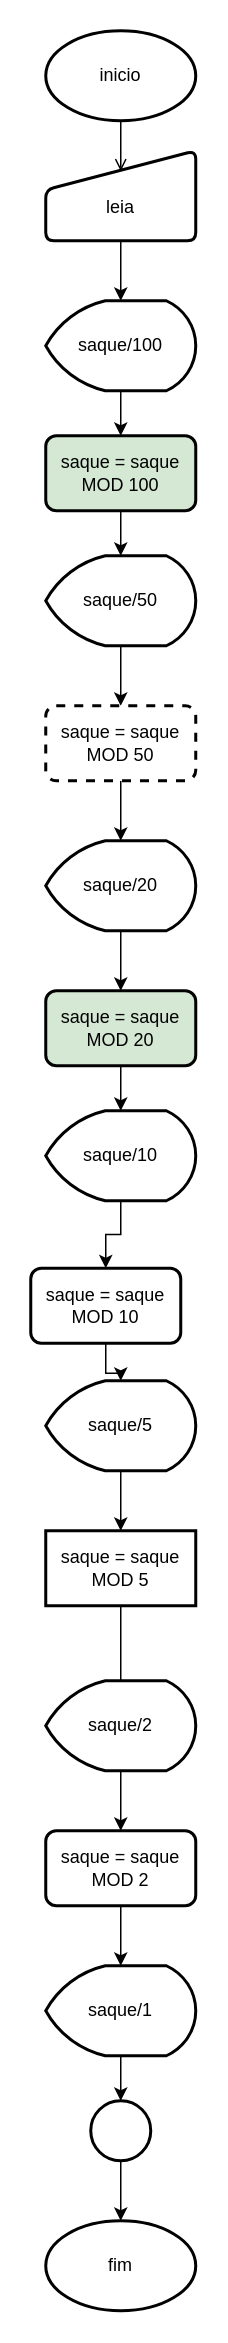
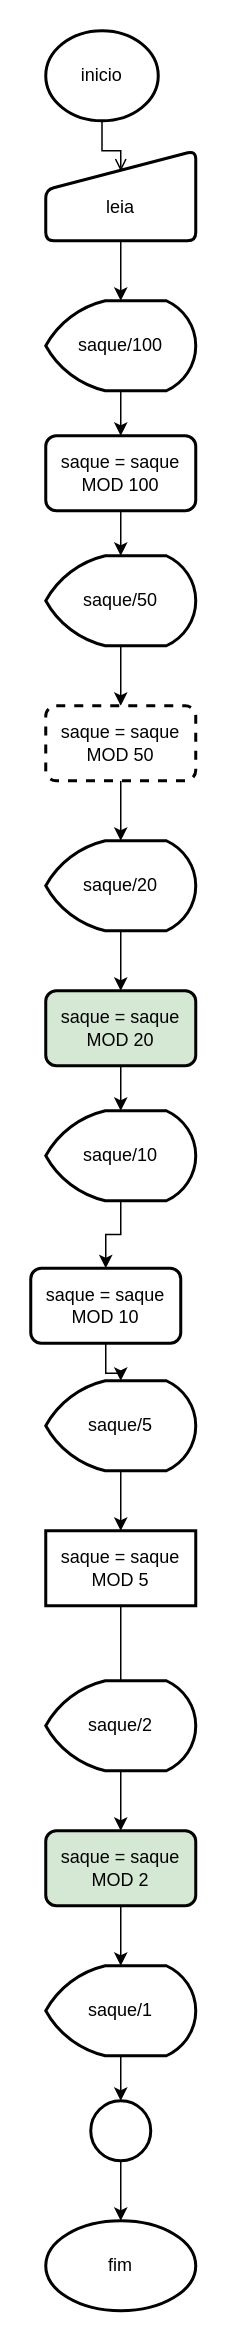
  <mxCell id="0" />
  <mxCell id="1" parent="0" />
  <mxCell id="2" value="" style="edgeStyle=orthogonalEdgeStyle;rounded=0;orthogonalLoop=1;jettySize=auto;html=1;entryX=0.5;entryY=0.227;entryDx=0;entryDy=0;entryPerimeter=0;endArrow=open;" edge="1" parent="1" source="3" target="5"><mxGeometry relative="1" as="geometry" /></mxCell>
- <mxCell id="3" value="inicio" style="strokeWidth=2;html=1;shape=mxgraph.flowchart.start_1;whiteSpace=wrap;" vertex="1" parent="1"><mxGeometry x="30" y="20" width="100" height="60" as="geometry" /></mxCell>
+ <mxCell id="3" value="inicio" style="strokeWidth=2;html=1;shape=mxgraph.flowchart.start_1;whiteSpace=wrap;" vertex="1" parent="1"><mxGeometry x="30" y="20" width="75" height="60" as="geometry" /></mxCell>
  <mxCell id="4" value="" style="edgeStyle=orthogonalEdgeStyle;rounded=0;orthogonalLoop=1;jettySize=auto;html=1;" edge="1" parent="1" source="5" target="7"><mxGeometry relative="1" as="geometry" /></mxCell>
  <mxCell id="5" value="&lt;div&gt;&lt;br&gt;&lt;/div&gt;&lt;div&gt;leia&lt;/div&gt;" style="html=1;strokeWidth=2;shape=manualInput;whiteSpace=wrap;rounded=1;size=26;arcSize=11;" vertex="1" parent="1"><mxGeometry x="30" y="100" width="100" height="60" as="geometry" /></mxCell>
  <mxCell id="6" value="" style="edgeStyle=orthogonalEdgeStyle;rounded=0;orthogonalLoop=1;jettySize=auto;html=1;" edge="1" parent="1" source="7" target="9"><mxGeometry relative="1" as="geometry" /></mxCell>
  <mxCell id="7" value="saque/100" style="strokeWidth=2;html=1;shape=mxgraph.flowchart.display;whiteSpace=wrap;" vertex="1" parent="1"><mxGeometry x="30" y="200" width="100" height="60" as="geometry" /></mxCell>
  <mxCell id="8" value="" style="edgeStyle=orthogonalEdgeStyle;rounded=0;orthogonalLoop=1;jettySize=auto;html=1;" edge="1" parent="1" source="9" target="11"><mxGeometry relative="1" as="geometry" /></mxCell>
- <mxCell id="9" value="saque = saque MOD 100" style="rounded=1;whiteSpace=wrap;html=1;absoluteArcSize=1;arcSize=14;strokeWidth=2;fillColor=#d5e8d4;" vertex="1" parent="1"><mxGeometry x="30" y="290" width="100" height="50" as="geometry" /></mxCell>
+ <mxCell id="9" value="saque = saque MOD 100" style="rounded=1;whiteSpace=wrap;html=1;absoluteArcSize=1;arcSize=14;strokeWidth=2;" vertex="1" parent="1"><mxGeometry x="30" y="290" width="100" height="50" as="geometry" /></mxCell>
  <mxCell id="10" value="" style="edgeStyle=orthogonalEdgeStyle;rounded=0;orthogonalLoop=1;jettySize=auto;html=1;" edge="1" parent="1" source="11" target="13"><mxGeometry relative="1" as="geometry" /></mxCell>
  <mxCell id="11" value="saque/50" style="strokeWidth=2;html=1;shape=mxgraph.flowchart.display;whiteSpace=wrap;" vertex="1" parent="1"><mxGeometry x="30" y="370" width="100" height="60" as="geometry" /></mxCell>
  <mxCell id="12" value="" style="edgeStyle=orthogonalEdgeStyle;rounded=0;orthogonalLoop=1;jettySize=auto;html=1;" edge="1" parent="1" source="13" target="15"><mxGeometry relative="1" as="geometry" /></mxCell>
  <mxCell id="13" value="saque = saque MOD 50" style="rounded=1;whiteSpace=wrap;html=1;absoluteArcSize=1;arcSize=14;strokeWidth=2;dashed=1;" vertex="1" parent="1"><mxGeometry x="30" y="470" width="100" height="50" as="geometry" /></mxCell>
  <mxCell id="14" value="" style="edgeStyle=orthogonalEdgeStyle;rounded=0;orthogonalLoop=1;jettySize=auto;html=1;" edge="1" parent="1" source="15" target="17"><mxGeometry relative="1" as="geometry" /></mxCell>
  <mxCell id="15" value="saque/20" style="strokeWidth=2;html=1;shape=mxgraph.flowchart.display;whiteSpace=wrap;" vertex="1" parent="1"><mxGeometry x="30" y="560" width="100" height="60" as="geometry" /></mxCell>
  <mxCell id="16" value="" style="edgeStyle=orthogonalEdgeStyle;rounded=0;orthogonalLoop=1;jettySize=auto;html=1;" edge="1" parent="1" source="17" target="19"><mxGeometry relative="1" as="geometry" /></mxCell>
  <mxCell id="17" value="saque = saque MOD 20" style="rounded=1;whiteSpace=wrap;html=1;absoluteArcSize=1;arcSize=14;strokeWidth=2;fillColor=#d5e8d4;" vertex="1" parent="1"><mxGeometry x="30" y="660" width="100" height="50" as="geometry" /></mxCell>
  <mxCell id="18" value="" style="edgeStyle=orthogonalEdgeStyle;rounded=0;orthogonalLoop=1;jettySize=auto;html=1;" edge="1" parent="1" source="19" target="21"><mxGeometry relative="1" as="geometry" /></mxCell>
  <mxCell id="19" value="saque/10" style="strokeWidth=2;html=1;shape=mxgraph.flowchart.display;whiteSpace=wrap;" vertex="1" parent="1"><mxGeometry x="30" y="740" width="100" height="60" as="geometry" /></mxCell>
  <mxCell id="20" value="" style="edgeStyle=orthogonalEdgeStyle;rounded=0;orthogonalLoop=1;jettySize=auto;html=1;" edge="1" parent="1" source="21" target="23"><mxGeometry relative="1" as="geometry" /></mxCell>
  <mxCell id="21" value="saque = saque MOD 10" style="rounded=1;whiteSpace=wrap;html=1;absoluteArcSize=1;arcSize=14;strokeWidth=2;" vertex="1" parent="1"><mxGeometry x="20" y="845" width="100" height="50" as="geometry" /></mxCell>
  <mxCell id="22" value="" style="edgeStyle=orthogonalEdgeStyle;rounded=0;orthogonalLoop=1;jettySize=auto;html=1;" edge="1" parent="1" source="23" target="25"><mxGeometry relative="1" as="geometry" /></mxCell>
  <mxCell id="23" value="saque/5" style="strokeWidth=2;html=1;shape=mxgraph.flowchart.display;whiteSpace=wrap;" vertex="1" parent="1"><mxGeometry x="30" y="920" width="100" height="60" as="geometry" /></mxCell>
  <mxCell id="24" value="" style="edgeStyle=orthogonalEdgeStyle;rounded=0;orthogonalLoop=1;jettySize=auto;html=1;endArrow=none;" edge="1" parent="1" source="25" target="27"><mxGeometry relative="1" as="geometry" /></mxCell>
  <mxCell id="25" value="saque = saque MOD 5" style="whiteSpace=wrap;html=1;absoluteArcSize=1;arcSize=14;strokeWidth=2;rounded=0;" vertex="1" parent="1"><mxGeometry x="30" y="1020" width="100" height="50" as="geometry" /></mxCell>
  <mxCell id="26" value="" style="edgeStyle=orthogonalEdgeStyle;rounded=0;orthogonalLoop=1;jettySize=auto;html=1;" edge="1" parent="1" source="27" target="29"><mxGeometry relative="1" as="geometry" /></mxCell>
  <mxCell id="27" value="saque/2" style="strokeWidth=2;html=1;shape=mxgraph.flowchart.display;whiteSpace=wrap;" vertex="1" parent="1"><mxGeometry x="30" y="1120" width="100" height="60" as="geometry" /></mxCell>
  <mxCell id="28" value="" style="edgeStyle=orthogonalEdgeStyle;rounded=0;orthogonalLoop=1;jettySize=auto;html=1;" edge="1" parent="1" source="29" target="31"><mxGeometry relative="1" as="geometry" /></mxCell>
- <mxCell id="29" value="saque = saque MOD 2" style="rounded=1;whiteSpace=wrap;html=1;absoluteArcSize=1;arcSize=14;strokeWidth=2;" vertex="1" parent="1"><mxGeometry x="30" y="1220" width="100" height="50" as="geometry" /></mxCell>
+ <mxCell id="29" value="saque = saque MOD 2" style="rounded=1;whiteSpace=wrap;html=1;absoluteArcSize=1;arcSize=14;strokeWidth=2;fillColor=#d5e8d4;" vertex="1" parent="1"><mxGeometry x="30" y="1220" width="100" height="50" as="geometry" /></mxCell>
  <mxCell id="30" value="" style="edgeStyle=orthogonalEdgeStyle;rounded=0;orthogonalLoop=1;jettySize=auto;html=1;" edge="1" parent="1" source="31" target="33"><mxGeometry relative="1" as="geometry" /></mxCell>
  <mxCell id="31" value="saque/1" style="strokeWidth=2;html=1;shape=mxgraph.flowchart.display;whiteSpace=wrap;" vertex="1" parent="1"><mxGeometry x="30" y="1310" width="100" height="60" as="geometry" /></mxCell>
  <mxCell id="32" value="" style="edgeStyle=orthogonalEdgeStyle;rounded=0;orthogonalLoop=1;jettySize=auto;html=1;" edge="1" parent="1" source="33" target="34"><mxGeometry relative="1" as="geometry" /></mxCell>
  <mxCell id="33" value="" style="strokeWidth=2;html=1;shape=mxgraph.flowchart.start_2;whiteSpace=wrap;" vertex="1" parent="1"><mxGeometry x="60" y="1400" width="40" height="40" as="geometry" /></mxCell>
  <mxCell id="34" value="fim" style="strokeWidth=2;html=1;shape=mxgraph.flowchart.start_1;whiteSpace=wrap;" vertex="1" parent="1"><mxGeometry x="30" y="1480" width="100" height="60" as="geometry" /></mxCell>
